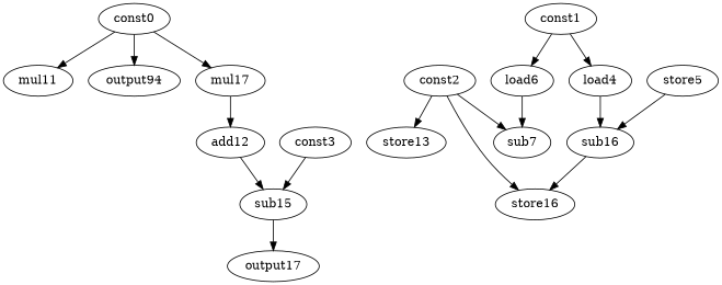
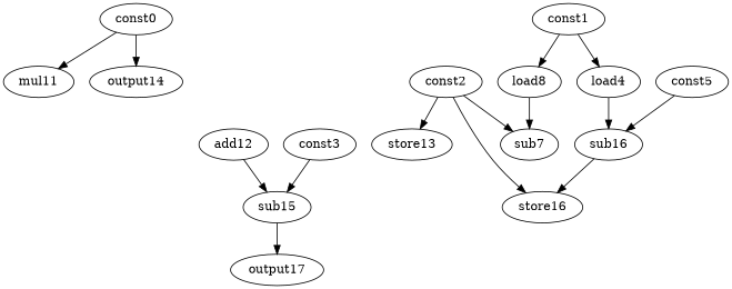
  digraph {
    node [opcode=const]
    edge [operand=0]
    mul11 [opcode=mul]
    const0
-   output14 [opcode=output label=output94]
-   mul17 [opcode=mul]
+   output14 [opcode=output]
    add12 [opcode=add]
    load4 [opcode=load]
    const1
-   load6 [opcode=load]
+   load6 [opcode=load label=load8]
    sub16 [opcode=sub]
    sub7 [opcode=sub]
    sub15 [opcode=sub]
    const2
    store13 [opcode=store]
    n14 [label=store16 opcode=store]
    const3
    n16 [label=output17 opcode=output]
-   const5 [label=store5]
+   const5
    const0 -> mul11
    const0 -> output14
-   const0 -> mul17
-   mul17 -> add12 [operand=1]
    add12 -> sub15 [operand=1]
    load4 -> sub16
    const1 -> load4
    const1 -> load6
    load6 -> sub7 [operand=1]
    sub16 -> n14
    sub15 -> n16
    const2 -> sub7
    const2 -> store13
    const2 -> n14 [operand=1]
    const3 -> sub15
    const5 -> sub16 [operand=1]
  }
